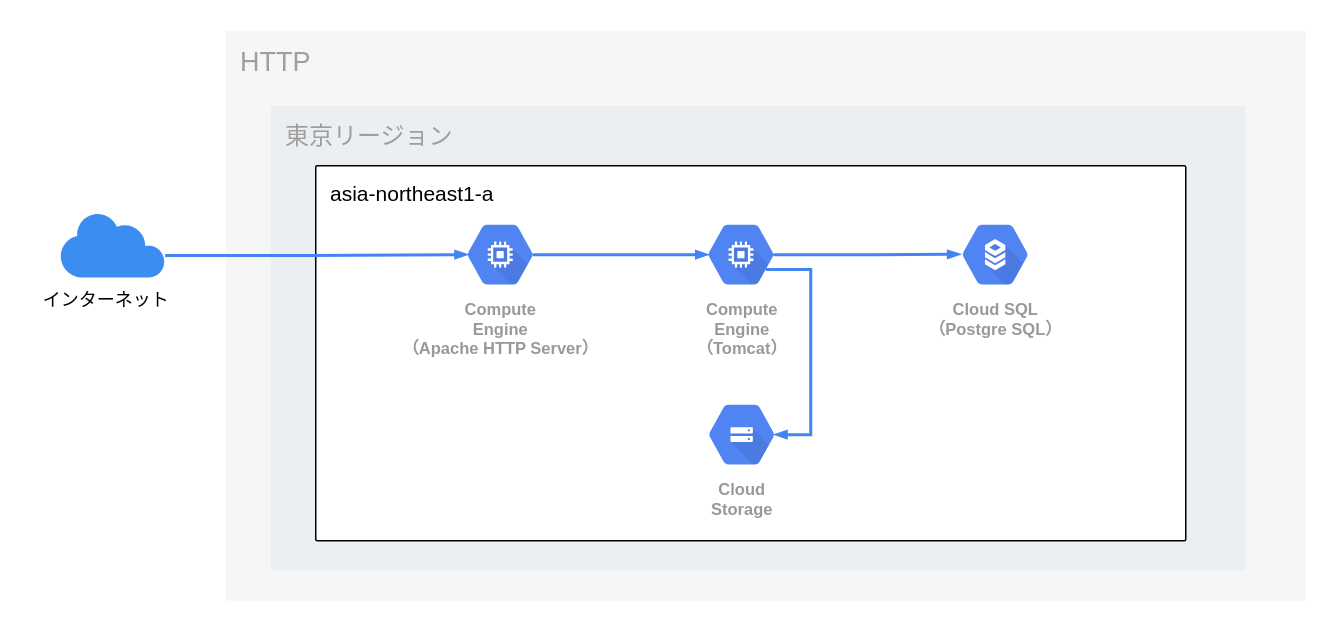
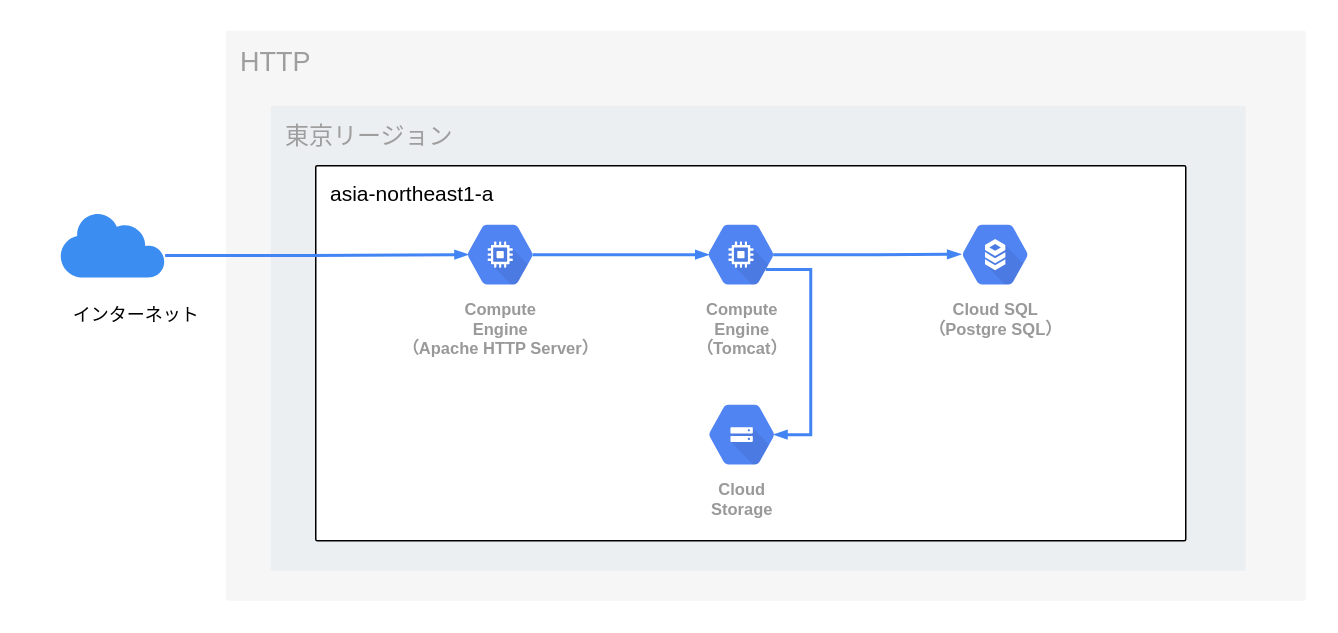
  <mxCell id="0" />
  <mxCell id="1" parent="0" />
  <mxCell id="2" value="HTTP" style="points=[[0,0,0],[0.25,0,0],[0.5,0,0],[0.75,0,0],[1,0,0],[1,0.25,0],[1,0.5,0],[1,0.75,0],[1,1,0],[0.75,1,0],[0.5,1,0],[0.25,1,0],[0,1,0],[0,0.75,0],[0,0.5,0],[0,0.25,0]];rounded=1;absoluteArcSize=1;arcSize=2;html=1;strokeColor=none;gradientColor=none;shadow=0;dashed=0;fontSize=18;fontColor=#9E9E9E;align=left;verticalAlign=top;spacing=10;spacingTop=-4;fillColor=#F6F6F6;" vertex="1" parent="1"><mxGeometry x="150" y="20" width="720" height="380" as="geometry" /></mxCell>
  <mxCell id="3" value="東京リージョン" style="points=[[0,0,0],[0.25,0,0],[0.5,0,0],[0.75,0,0],[1,0,0],[1,0.25,0],[1,0.5,0],[1,0.75,0],[1,1,0],[0.75,1,0],[0.5,1,0],[0.25,1,0],[0,1,0],[0,0.75,0],[0,0.5,0],[0,0.25,0]];rounded=1;absoluteArcSize=1;arcSize=2;html=1;strokeColor=none;gradientColor=none;shadow=0;dashed=0;fontSize=16;fontColor=#9E9E9E;align=left;verticalAlign=top;spacing=10;spacingTop=-4;fillColor=#ECEFF1;" vertex="1" parent="2"><mxGeometry width="650" height="310" relative="1" as="geometry"><mxPoint x="30" y="50" as="offset" /></mxGeometry></mxCell>
  <mxCell id="4" value="&lt;div style=&quot;font-size: 14px;&quot;&gt;asia-northeast1-a&lt;/div&gt;" style="points=[[0,0,0],[0.25,0,0],[0.5,0,0],[0.75,0,0],[1,0,0],[1,0.25,0],[1,0.5,0],[1,0.75,0],[1,1,0],[0.75,1,0],[0.5,1,0],[0.25,1,0],[0,1,0],[0,0.75,0],[0,0.5,0],[0,0.25,0]];rounded=1;absoluteArcSize=1;arcSize=2;html=1;shadow=0;dashed=0;fontSize=14;align=left;verticalAlign=top;spacing=10;spacingTop=-4;" vertex="1" parent="3"><mxGeometry width="580" height="250" relative="1" as="geometry"><mxPoint x="30" y="40" as="offset" /></mxGeometry></mxCell>
  <mxCell id="5" value="Compute&lt;br&gt;Engine&lt;br&gt;（Apache HTTP Server）" style="html=1;fillColor=#5184F3;strokeColor=none;verticalAlign=top;labelPosition=center;verticalLabelPosition=bottom;align=center;spacingTop=-6;fontSize=11;fontStyle=1;fontColor=#999999;shape=mxgraph.gcp2.hexIcon;prIcon=compute_engine" vertex="1" parent="3"><mxGeometry x="120" y="70" width="66" height="58.5" as="geometry" /></mxCell>
  <mxCell id="6" value="Compute&lt;br&gt;Engine&lt;br&gt;（Tomcat）" style="html=1;fillColor=#5184F3;strokeColor=none;verticalAlign=top;labelPosition=center;verticalLabelPosition=bottom;align=center;spacingTop=-6;fontSize=11;fontStyle=1;fontColor=#999999;shape=mxgraph.gcp2.hexIcon;prIcon=compute_engine" vertex="1" parent="3"><mxGeometry x="280.5" y="70" width="66" height="58.5" as="geometry" /></mxCell>
  <mxCell id="7" value="Cloud SQL&lt;br&gt;（Postgre SQL）" style="html=1;fillColor=#5184F3;strokeColor=none;verticalAlign=top;labelPosition=center;verticalLabelPosition=bottom;align=center;spacingTop=-6;fontSize=11;fontStyle=1;fontColor=#999999;shape=mxgraph.gcp2.hexIcon;prIcon=cloud_sql" vertex="1" parent="3"><mxGeometry x="450" y="70" width="66" height="58.5" as="geometry" /></mxCell>
  <mxCell id="8" value="Cloud&#10;Storage" style="html=1;fillColor=#5184F3;strokeColor=none;verticalAlign=top;labelPosition=center;verticalLabelPosition=bottom;align=center;spacingTop=-6;fontSize=11;fontStyle=1;fontColor=#999999;shape=mxgraph.gcp2.hexIcon;prIcon=cloud_storage" vertex="1" parent="3"><mxGeometry x="281" y="190" width="66" height="58.5" as="geometry" /></mxCell>
  <mxCell id="9" value="" style="edgeStyle=orthogonalEdgeStyle;fontSize=12;html=1;endArrow=blockThin;endFill=1;rounded=0;strokeWidth=2;endSize=4;startSize=4;dashed=0;strokeColor=#4284F3;entryX=0.175;entryY=0.5;entryDx=0;entryDy=0;entryPerimeter=0;exitX=0.825;exitY=0.5;exitDx=0;exitDy=0;exitPerimeter=0;" edge="1" parent="3" source="5" target="6"><mxGeometry width="100" relative="1" as="geometry"><mxPoint x="290" y="240" as="sourcePoint" /><mxPoint x="290" y="97" as="targetPoint" /></mxGeometry></mxCell>
  <mxCell id="10" value="" style="edgeStyle=orthogonalEdgeStyle;fontSize=12;html=1;endArrow=blockThin;endFill=1;rounded=0;strokeWidth=2;endSize=4;startSize=4;dashed=0;strokeColor=#4284F3;exitX=0.825;exitY=0.5;exitDx=0;exitDy=0;exitPerimeter=0;" edge="1" parent="3" source="6"><mxGeometry width="100" relative="1" as="geometry"><mxPoint x="330" y="100" as="sourcePoint" /><mxPoint x="460" y="99" as="targetPoint" /><Array as="points" /></mxGeometry></mxCell>
  <mxCell id="11" value="" style="edgeStyle=orthogonalEdgeStyle;fontSize=12;html=1;endArrow=blockThin;endFill=1;rounded=0;strokeWidth=2;endSize=4;startSize=4;dashed=0;strokeColor=#4284F3;exitX=0.75;exitY=0.67;exitDx=0;exitDy=0;exitPerimeter=0;entryX=0.825;entryY=0.5;entryDx=0;entryDy=0;entryPerimeter=0;" edge="1" parent="3" source="6" target="8"><mxGeometry width="100" relative="1" as="geometry"><mxPoint x="374.95" y="159.25" as="sourcePoint" /><mxPoint x="500" y="159" as="targetPoint" /><Array as="points"><mxPoint x="360" y="109" /><mxPoint x="360" y="219" /><mxPoint x="336" y="219" /></Array></mxGeometry></mxCell>
  <mxCell id="12" value="" style="html=1;aspect=fixed;strokeColor=none;shadow=0;align=center;verticalAlign=top;fillColor=#3B8DF1;shape=mxgraph.gcp2.cloud_messaging" vertex="1" parent="1"><mxGeometry x="40" y="140" width="70" height="44.8" as="geometry" /></mxCell>
  <mxCell id="13" value="" style="edgeStyle=orthogonalEdgeStyle;fontSize=12;html=1;endArrow=blockThin;endFill=1;rounded=0;strokeWidth=2;endSize=4;startSize=4;dashed=0;strokeColor=#4284F3;entryX=0.175;entryY=0.5;entryDx=0;entryDy=0;entryPerimeter=0;exitX=0.994;exitY=0.665;exitDx=0;exitDy=0;exitPerimeter=0;" edge="1" parent="1" source="12" target="5"><mxGeometry width="100" relative="1" as="geometry"><mxPoint x="364.45" y="179.25" as="sourcePoint" /><mxPoint x="482.05" y="179.25" as="targetPoint" /></mxGeometry></mxCell>
- <mxCell id="14" value="インターネット" style="text;html=1;resizable=0;autosize=1;align=center;verticalAlign=middle;points=[];fillColor=none;strokeColor=none;rounded=0;" vertex="1" parent="1"><mxGeometry x="20" y="190" width="100" height="20" as="geometry" /></mxCell>
+ <mxCell id="14" value="インターネット" style="text;html=1;resizable=0;autosize=1;align=center;verticalAlign=middle;points=[];fillColor=none;strokeColor=none;rounded=0;" vertex="1" parent="1"><mxGeometry x="40" y="200" width="100" height="20" as="geometry" /></mxCell>
